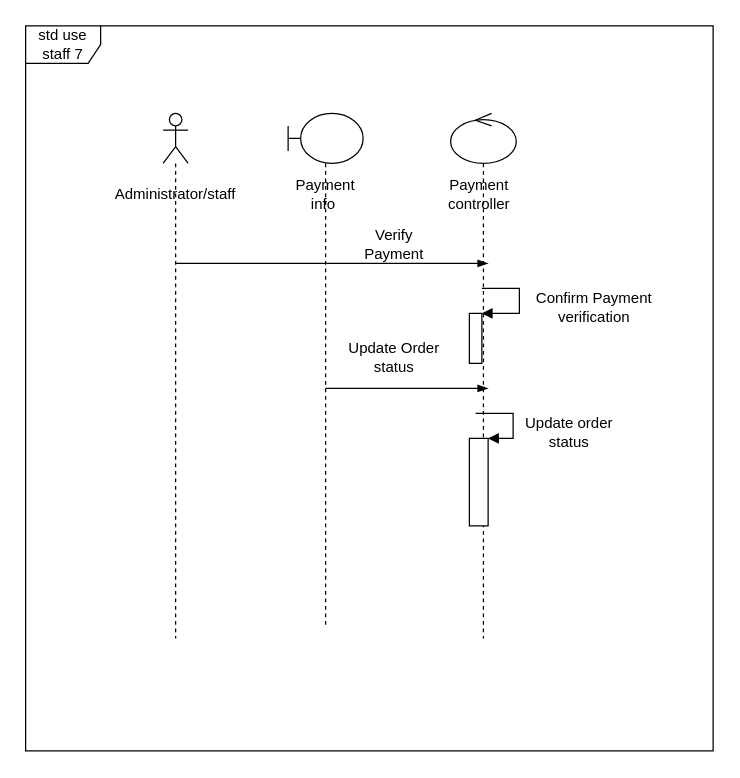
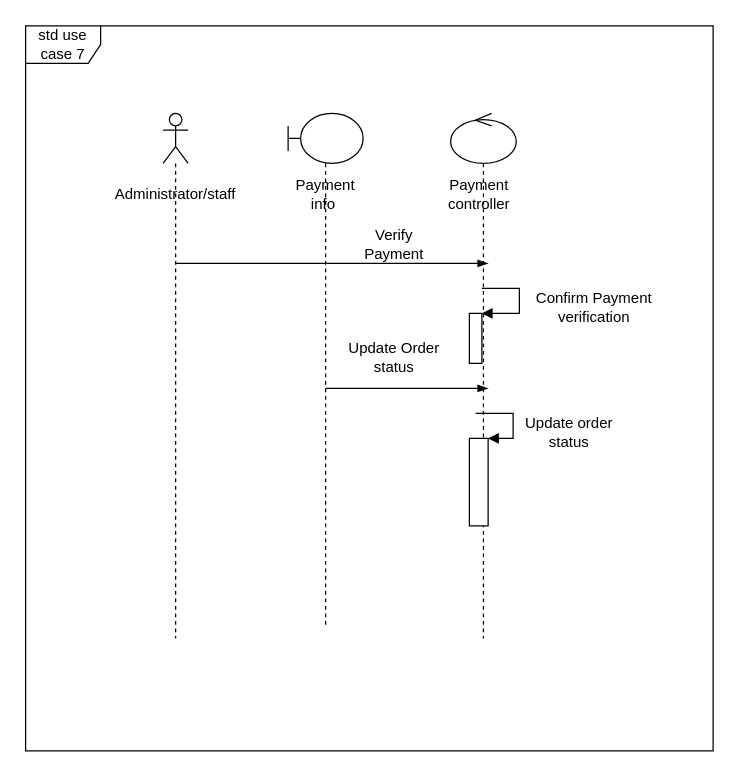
  <mxCell id="0" />
  <mxCell id="1" parent="0" />
  <mxCell id="2" value="" style="shape=umlLifeline;participant=umlActor;perimeter=lifelinePerimeter;whiteSpace=wrap;html=1;container=1;collapsible=0;recursiveResize=0;verticalAlign=top;spacingTop=36;outlineConnect=0;" vertex="1" parent="1"><mxGeometry x="130" y="90" width="20" height="420" as="geometry" /></mxCell>
  <mxCell id="3" value="" style="shape=umlLifeline;participant=umlBoundary;perimeter=lifelinePerimeter;whiteSpace=wrap;html=1;container=1;collapsible=0;recursiveResize=0;verticalAlign=top;spacingTop=36;outlineConnect=0;" vertex="1" parent="1"><mxGeometry x="230" y="90" width="60" height="410" as="geometry" /></mxCell>
  <mxCell id="4" value="Payment info&amp;nbsp;" style="text;html=1;strokeColor=none;fillColor=none;align=center;verticalAlign=middle;whiteSpace=wrap;rounded=0;" vertex="1" parent="3"><mxGeometry y="50" width="60" height="30" as="geometry" /></mxCell>
  <mxCell id="5" value="" style="shape=umlLifeline;participant=umlControl;perimeter=lifelinePerimeter;whiteSpace=wrap;html=1;container=1;collapsible=0;recursiveResize=0;verticalAlign=top;spacingTop=36;outlineConnect=0;" vertex="1" parent="1"><mxGeometry x="360" y="90" width="52.5" height="420" as="geometry" /></mxCell>
  <mxCell id="6" value="" style="edgeStyle=elbowEdgeStyle;fontSize=12;html=1;endArrow=blockThin;endFill=1;" edge="1" parent="5"><mxGeometry width="160" relative="1" as="geometry"><mxPoint x="-220" y="120" as="sourcePoint" /><mxPoint x="30" y="120" as="targetPoint" /></mxGeometry></mxCell>
  <mxCell id="7" value="" style="html=1;points=[];perimeter=orthogonalPerimeter;" vertex="1" parent="5"><mxGeometry x="15" y="160" width="10" height="40" as="geometry" /></mxCell>
  <mxCell id="8" value="" style="edgeStyle=orthogonalEdgeStyle;html=1;align=left;spacingLeft=2;endArrow=block;rounded=0;entryX=1;entryY=0;" edge="1" target="7" parent="5"><mxGeometry y="65" relative="1" as="geometry"><mxPoint x="25" y="140" as="sourcePoint" /><Array as="points"><mxPoint x="55" y="140" /></Array><mxPoint as="offset" /></mxGeometry></mxCell>
  <mxCell id="9" value="" style="html=1;points=[];perimeter=orthogonalPerimeter;" vertex="1" parent="5"><mxGeometry x="15" y="260" width="15" height="70" as="geometry" /></mxCell>
  <mxCell id="10" value="" style="edgeStyle=orthogonalEdgeStyle;html=1;align=left;spacingLeft=2;endArrow=block;rounded=0;entryX=1;entryY=0;" edge="1" target="9" parent="5"><mxGeometry relative="1" as="geometry"><mxPoint x="20" y="240" as="sourcePoint" /><Array as="points"><mxPoint x="50" y="240" /></Array></mxGeometry></mxCell>
  <mxCell id="11" value="Payment controller" style="text;html=1;strokeColor=none;fillColor=none;align=center;verticalAlign=middle;whiteSpace=wrap;rounded=0;" vertex="1" parent="5"><mxGeometry x="-7.5" y="50" width="60" height="30" as="geometry" /></mxCell>
  <mxCell id="12" value="" style="edgeStyle=elbowEdgeStyle;fontSize=12;html=1;endArrow=blockThin;endFill=1;" edge="1" parent="1"><mxGeometry width="160" relative="1" as="geometry"><mxPoint x="260" y="310" as="sourcePoint" /><mxPoint x="390" y="310" as="targetPoint" /></mxGeometry></mxCell>
  <mxCell id="13" value="Update Order status" style="text;html=1;strokeColor=none;fillColor=none;align=center;verticalAlign=middle;whiteSpace=wrap;rounded=0;" vertex="1" parent="1"><mxGeometry x="270" y="270" width="90" height="30" as="geometry" /></mxCell>
  <mxCell id="14" value="Verify Payment" style="text;html=1;strokeColor=none;fillColor=none;align=center;verticalAlign=middle;whiteSpace=wrap;rounded=0;" vertex="1" parent="1"><mxGeometry x="280" y="180" width="70" height="30" as="geometry" /></mxCell>
  <mxCell id="15" value="Update order status" style="text;html=1;strokeColor=none;fillColor=none;align=center;verticalAlign=middle;whiteSpace=wrap;rounded=0;" vertex="1" parent="1"><mxGeometry x="410" y="330" width="90" height="30" as="geometry" /></mxCell>
  <mxCell id="16" value="Confirm Payment verification" style="text;html=1;strokeColor=none;fillColor=none;align=center;verticalAlign=middle;whiteSpace=wrap;rounded=0;" vertex="1" parent="1"><mxGeometry x="420" y="230" width="110" height="30" as="geometry" /></mxCell>
  <mxCell id="17" value="Administrator/staff" style="text;html=1;strokeColor=none;fillColor=none;align=center;verticalAlign=middle;whiteSpace=wrap;rounded=0;" vertex="1" parent="1"><mxGeometry x="110" y="140" width="60" height="30" as="geometry" /></mxCell>
- <mxCell id="18" value="std use staff 7" style="shape=umlFrame;whiteSpace=wrap;html=1;" vertex="1" parent="1"><mxGeometry x="20" y="20" width="550" height="580" as="geometry" /></mxCell>
+ <mxCell id="18" value="std use case 7" style="shape=umlFrame;whiteSpace=wrap;html=1;" vertex="1" parent="1"><mxGeometry x="20" y="20" width="550" height="580" as="geometry" /></mxCell>
